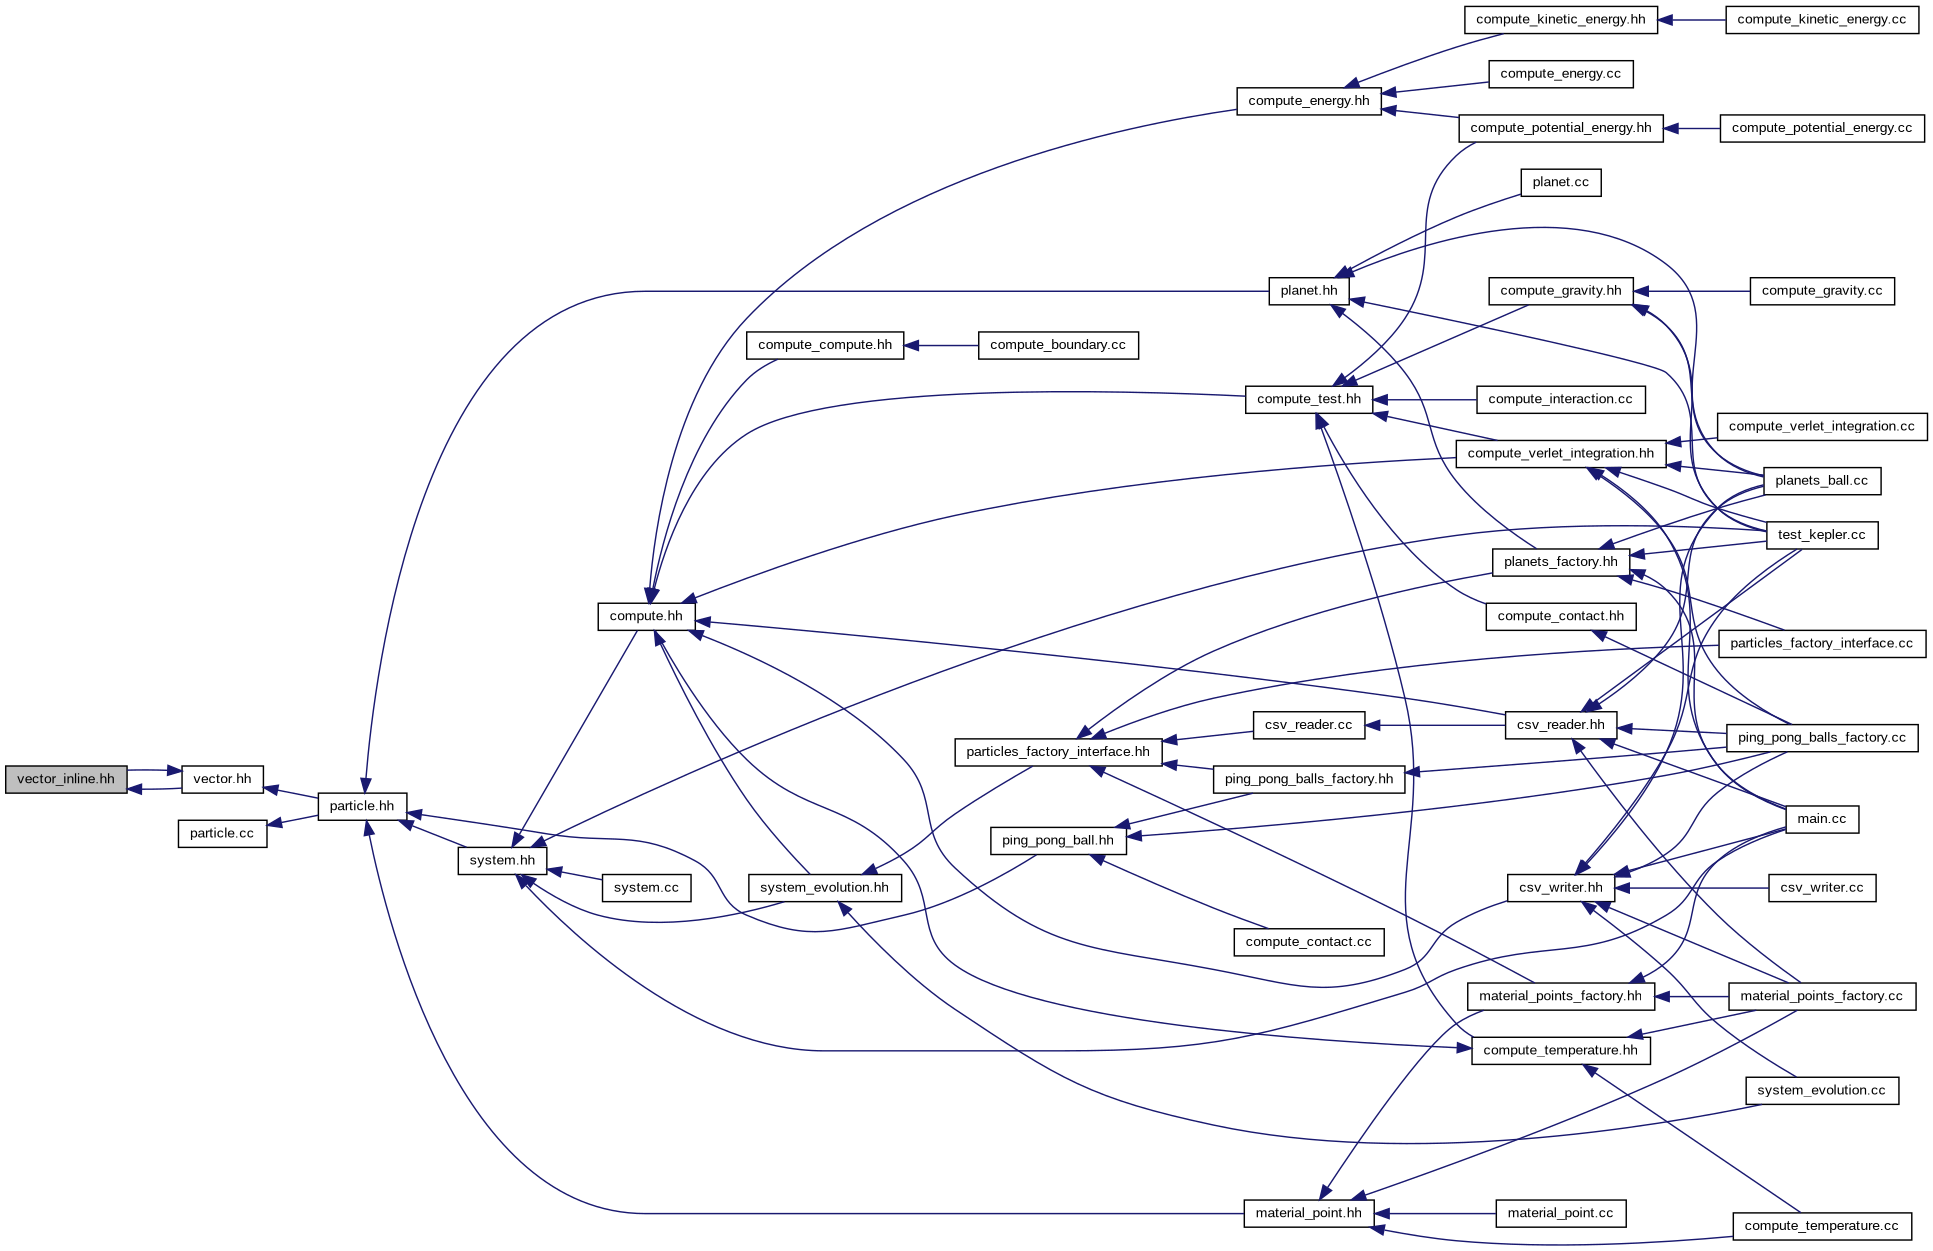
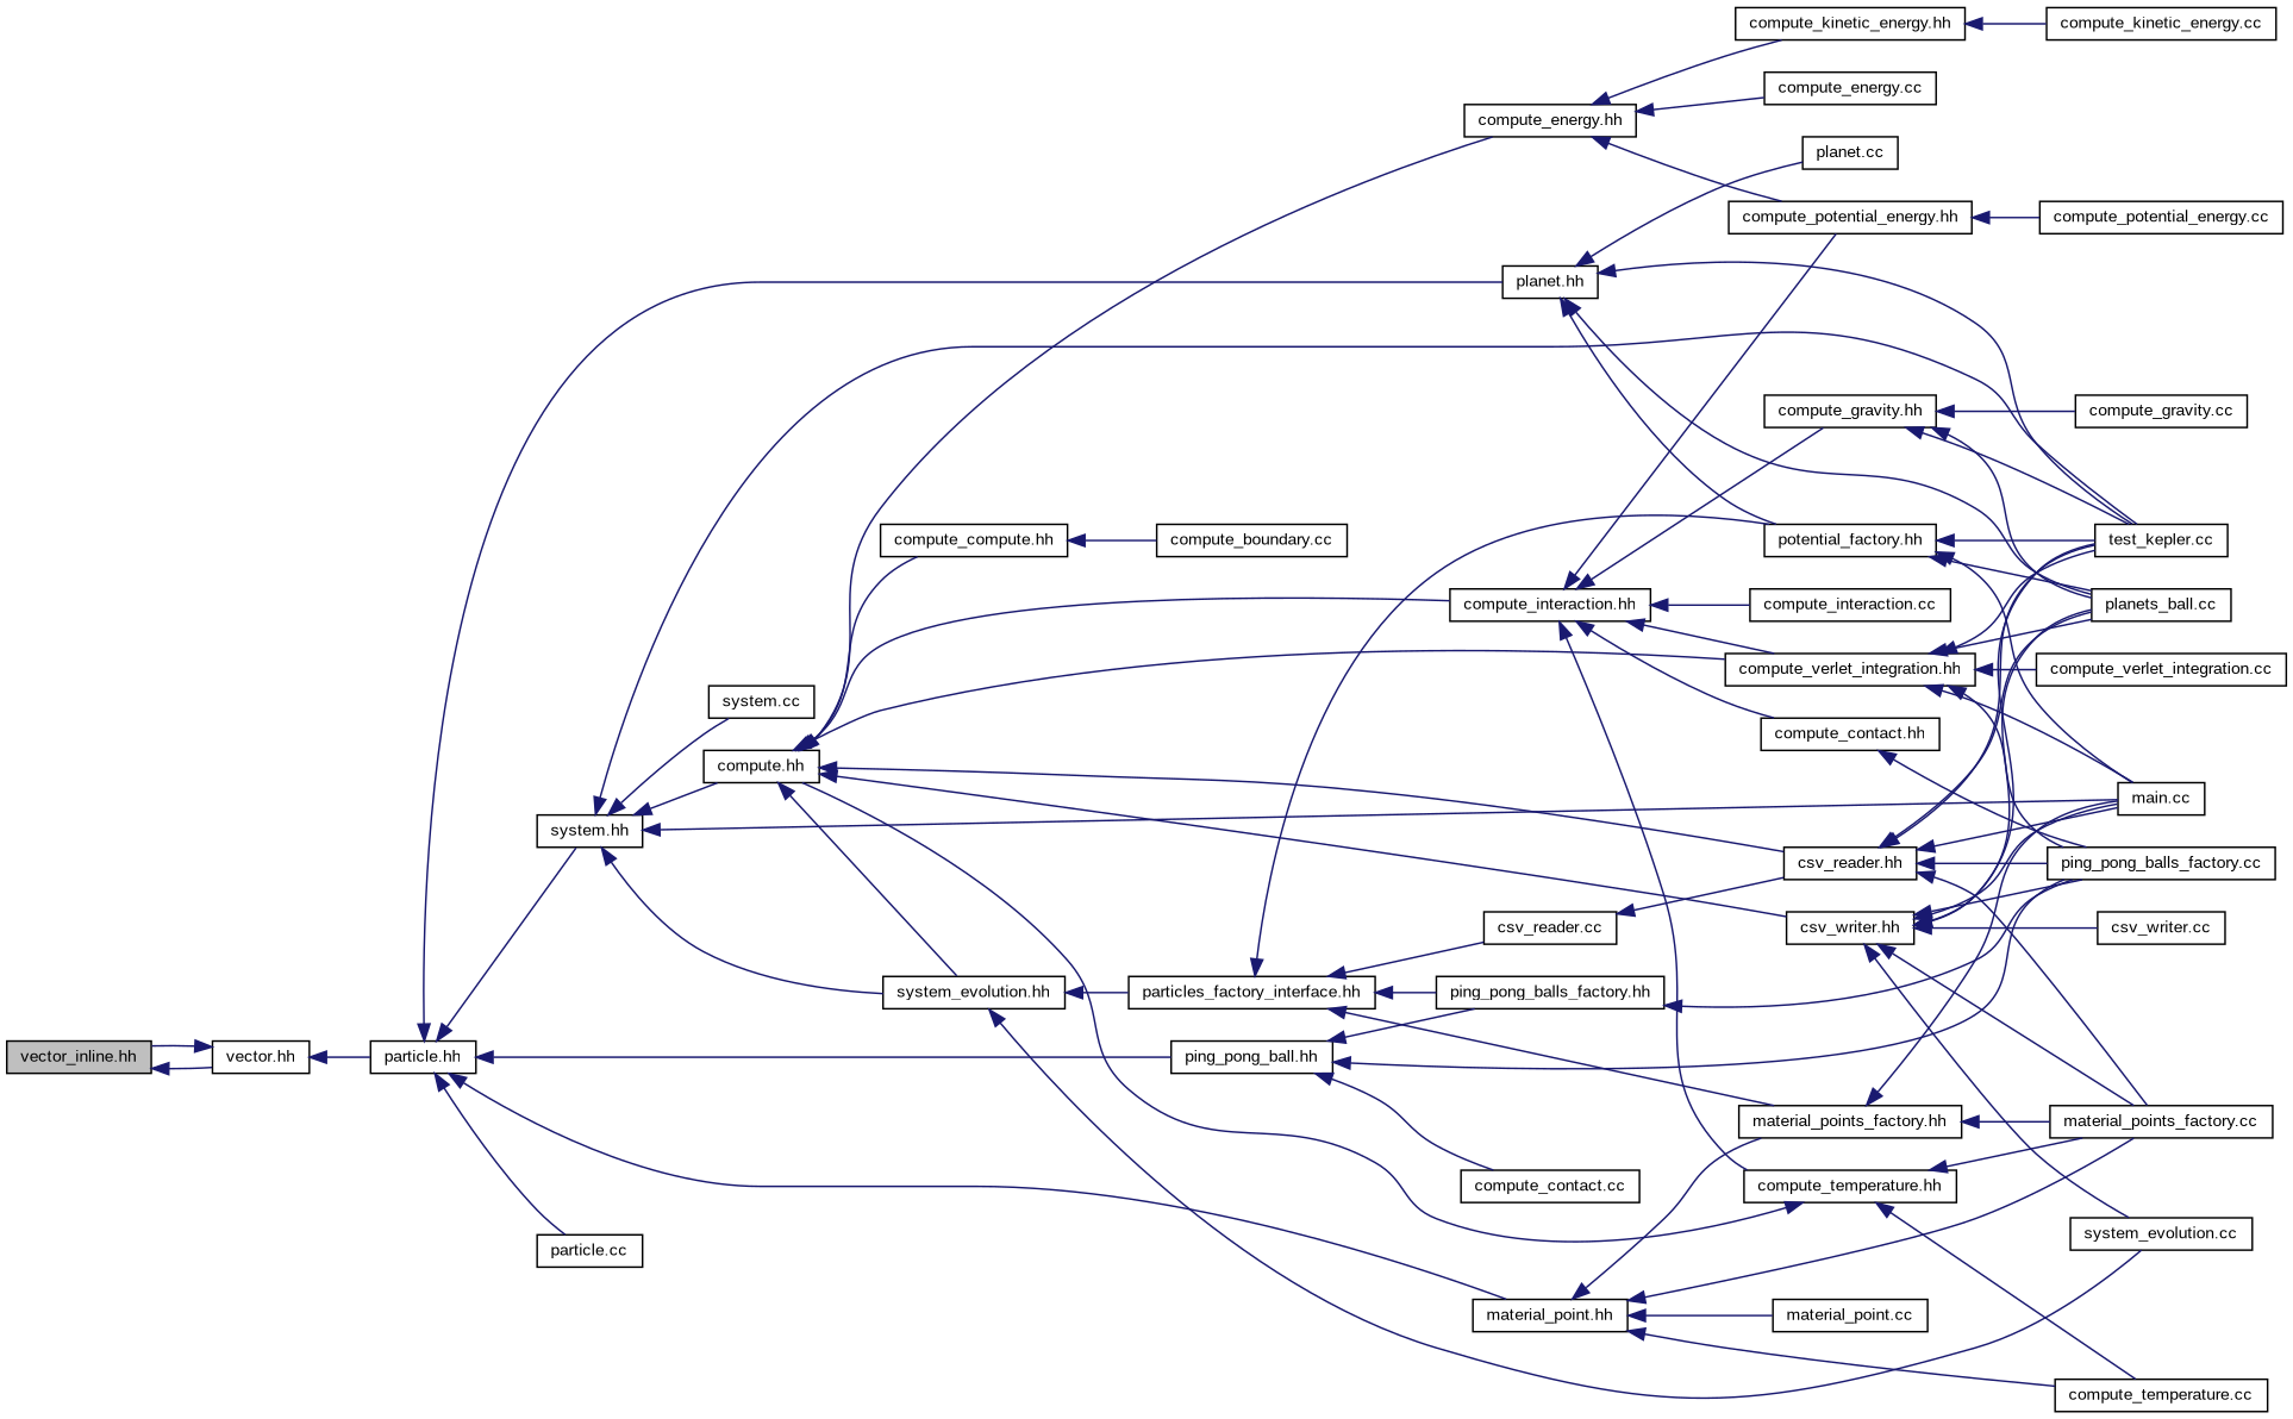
  digraph {
    fontname="Liberation Sans"
    rankdir=LR
    node [color=black fillcolor=white fontname="Liberation Sans" fontsize=10 shape=record style=filled]
    edge [color=midnightblue dir=back fontname="Liberation Sans" fontsize=10 labelfontname=Helvetica labelfontsize=10 style=solid]
    n1 [fillcolor=grey75 fontcolor=black height=0.2 label="vector_inline.hh" width=0.4]
    n2 [height=0.2 label="vector.hh" width=0.4]
    n3 [height=0.2 label="particle.hh" width=0.4]
    n4 [height=0.2 label="system.hh" width=0.4]
    n5 [height=0.2 label="ping_pong_ball.hh" width=0.4]
    n6 [height=0.2 label="material_point.hh" width=0.4]
    n7 [height=0.2 label="planet.hh" width=0.4]
    n8 [height=0.2 label="particle.cc" width=0.4]
    n9 [height=0.2 label="compute.hh" width=0.4]
    n10 [height=0.2 label="main.cc" width=0.4]
    n11 [height=0.2 label="test_kepler.cc" width=0.4]
    n12 [height=0.2 label="system_evolution.hh" width=0.4]
    n13 [height=0.2 label="system.cc" width=0.4]
    n14 [height=0.2 label="compute_contact.cc" width=0.4]
    n15 [height=0.2 label="ping_pong_balls_factory.cc" width=0.4]
    n16 [height=0.2 label="ping_pong_balls_factory.hh" width=0.4]
    n17 [height=0.2 label="compute_temperature.cc" width=0.4]
    n18 [height=0.2 label="material_points_factory.cc" width=0.4]
    n19 [height=0.2 label="material_points_factory.hh" width=0.4]
    n20 [height=0.2 label="material_point.cc" width=0.4]
    n21 [height=0.2 label="planets_ball.cc" width=0.4]
-   n22 [height=0.2 label="planets_factory.hh" width=0.4]
+   n22 [height=0.2 label="potential_factory.hh" width=0.4]
    n23 [height=0.2 label="planet.cc" width=0.4]
    n24 [height=0.2 label="compute_compute.hh" width=0.4]
-   n25 [height=0.2 label="compute_test.hh" width=0.4]
+   n25 [height=0.2 label="compute_interaction.hh" width=0.4]
    n26 [height=0.2 label="compute_verlet_integration.hh" width=0.4]
    n27 [height=0.2 label="compute_energy.hh" width=0.4]
    n28 [height=0.2 label="csv_reader.hh" width=0.4]
    n29 [height=0.2 label="csv_writer.hh" width=0.4]
    n30 [height=0.2 label="particles_factory_interface.hh" width=0.4]
    n31 [height=0.2 label="system_evolution.cc" width=0.4]
    n32 [height=0.2 label="compute_boundary.cc" width=0.4]
    n33 [height=0.2 label="compute_temperature.hh" width=0.4]
    n34 [height=0.2 label="compute_contact.hh" width=0.4]
    n35 [height=0.2 label="compute_gravity.hh" width=0.4]
    n36 [height=0.2 label="compute_interaction.cc" width=0.4]
    n37 [height=0.2 label="compute_potential_energy.hh" width=0.4]
    n38 [height=0.2 label="compute_verlet_integration.cc" width=0.4]
    n39 [height=0.2 label="compute_energy.cc" width=0.4]
    n40 [height=0.2 label="compute_kinetic_energy.hh" width=0.4]
    n41 [height=0.2 label="csv_writer.cc" width=0.4]
    n42 [height=0.2 label="compute_gravity.cc" width=0.4]
    n43 [height=0.2 label="compute_potential_energy.cc" width=0.4]
    n44 [height=0.2 label="compute_kinetic_energy.cc" width=0.4]
    n45 [height=0.2 label="csv_reader.cc" width=0.4]
-   n46 [height=0.2 label="particles_factory_interface.cc" width=0.4]
    n1 -> n2
    n2 -> n1
    n2 -> n3
    n3 -> n4
    n3 -> n5
    n3 -> n6
    n3 -> n7
-   n8 -> n3
+   n3 -> n8
    n4 -> n9
    n4 -> n10
    n4 -> n11
    n4 -> n12
    n4 -> n13
    n5 -> n14
    n5 -> n15
    n5 -> n16
    n6 -> n17
    n6 -> n18
    n6 -> n19
    n6 -> n20
    n7 -> n11
    n7 -> n21
    n7 -> n22
    n7 -> n23
    n9 -> n12
    n9 -> n24
    n9 -> n25
    n9 -> n26
    n9 -> n27
    n9 -> n28
    n9 -> n29
    n12 -> n30
    n12 -> n31
    n16 -> n15
    n19 -> n10
    n19 -> n18
    n22 -> n10
    n22 -> n11
    n22 -> n21
-   n22 -> n46
    n24 -> n32
    n25 -> n26
    n25 -> n33
    n25 -> n34
    n25 -> n35
    n25 -> n36
    n25 -> n37
    n26 -> n10
    n26 -> n11
    n26 -> n15
    n26 -> n21
    n26 -> n38
    n27 -> n37
    n27 -> n39
    n27 -> n40
    n28 -> n10
    n28 -> n11
    n28 -> n15
    n28 -> n18
    n28 -> n21
    n29 -> n10
    n29 -> n11
    n29 -> n15
    n29 -> n18
    n29 -> n21
    n29 -> n31
    n29 -> n41
    n30 -> n16
    n30 -> n19
    n30 -> n22
    n30 -> n45
-   n30 -> n46
    n33 -> n9
    n33 -> n17
    n33 -> n18
    n34 -> n15
    n35 -> n11
    n35 -> n21
    n35 -> n42
    n37 -> n43
    n40 -> n44
    n45 -> n28
  }
